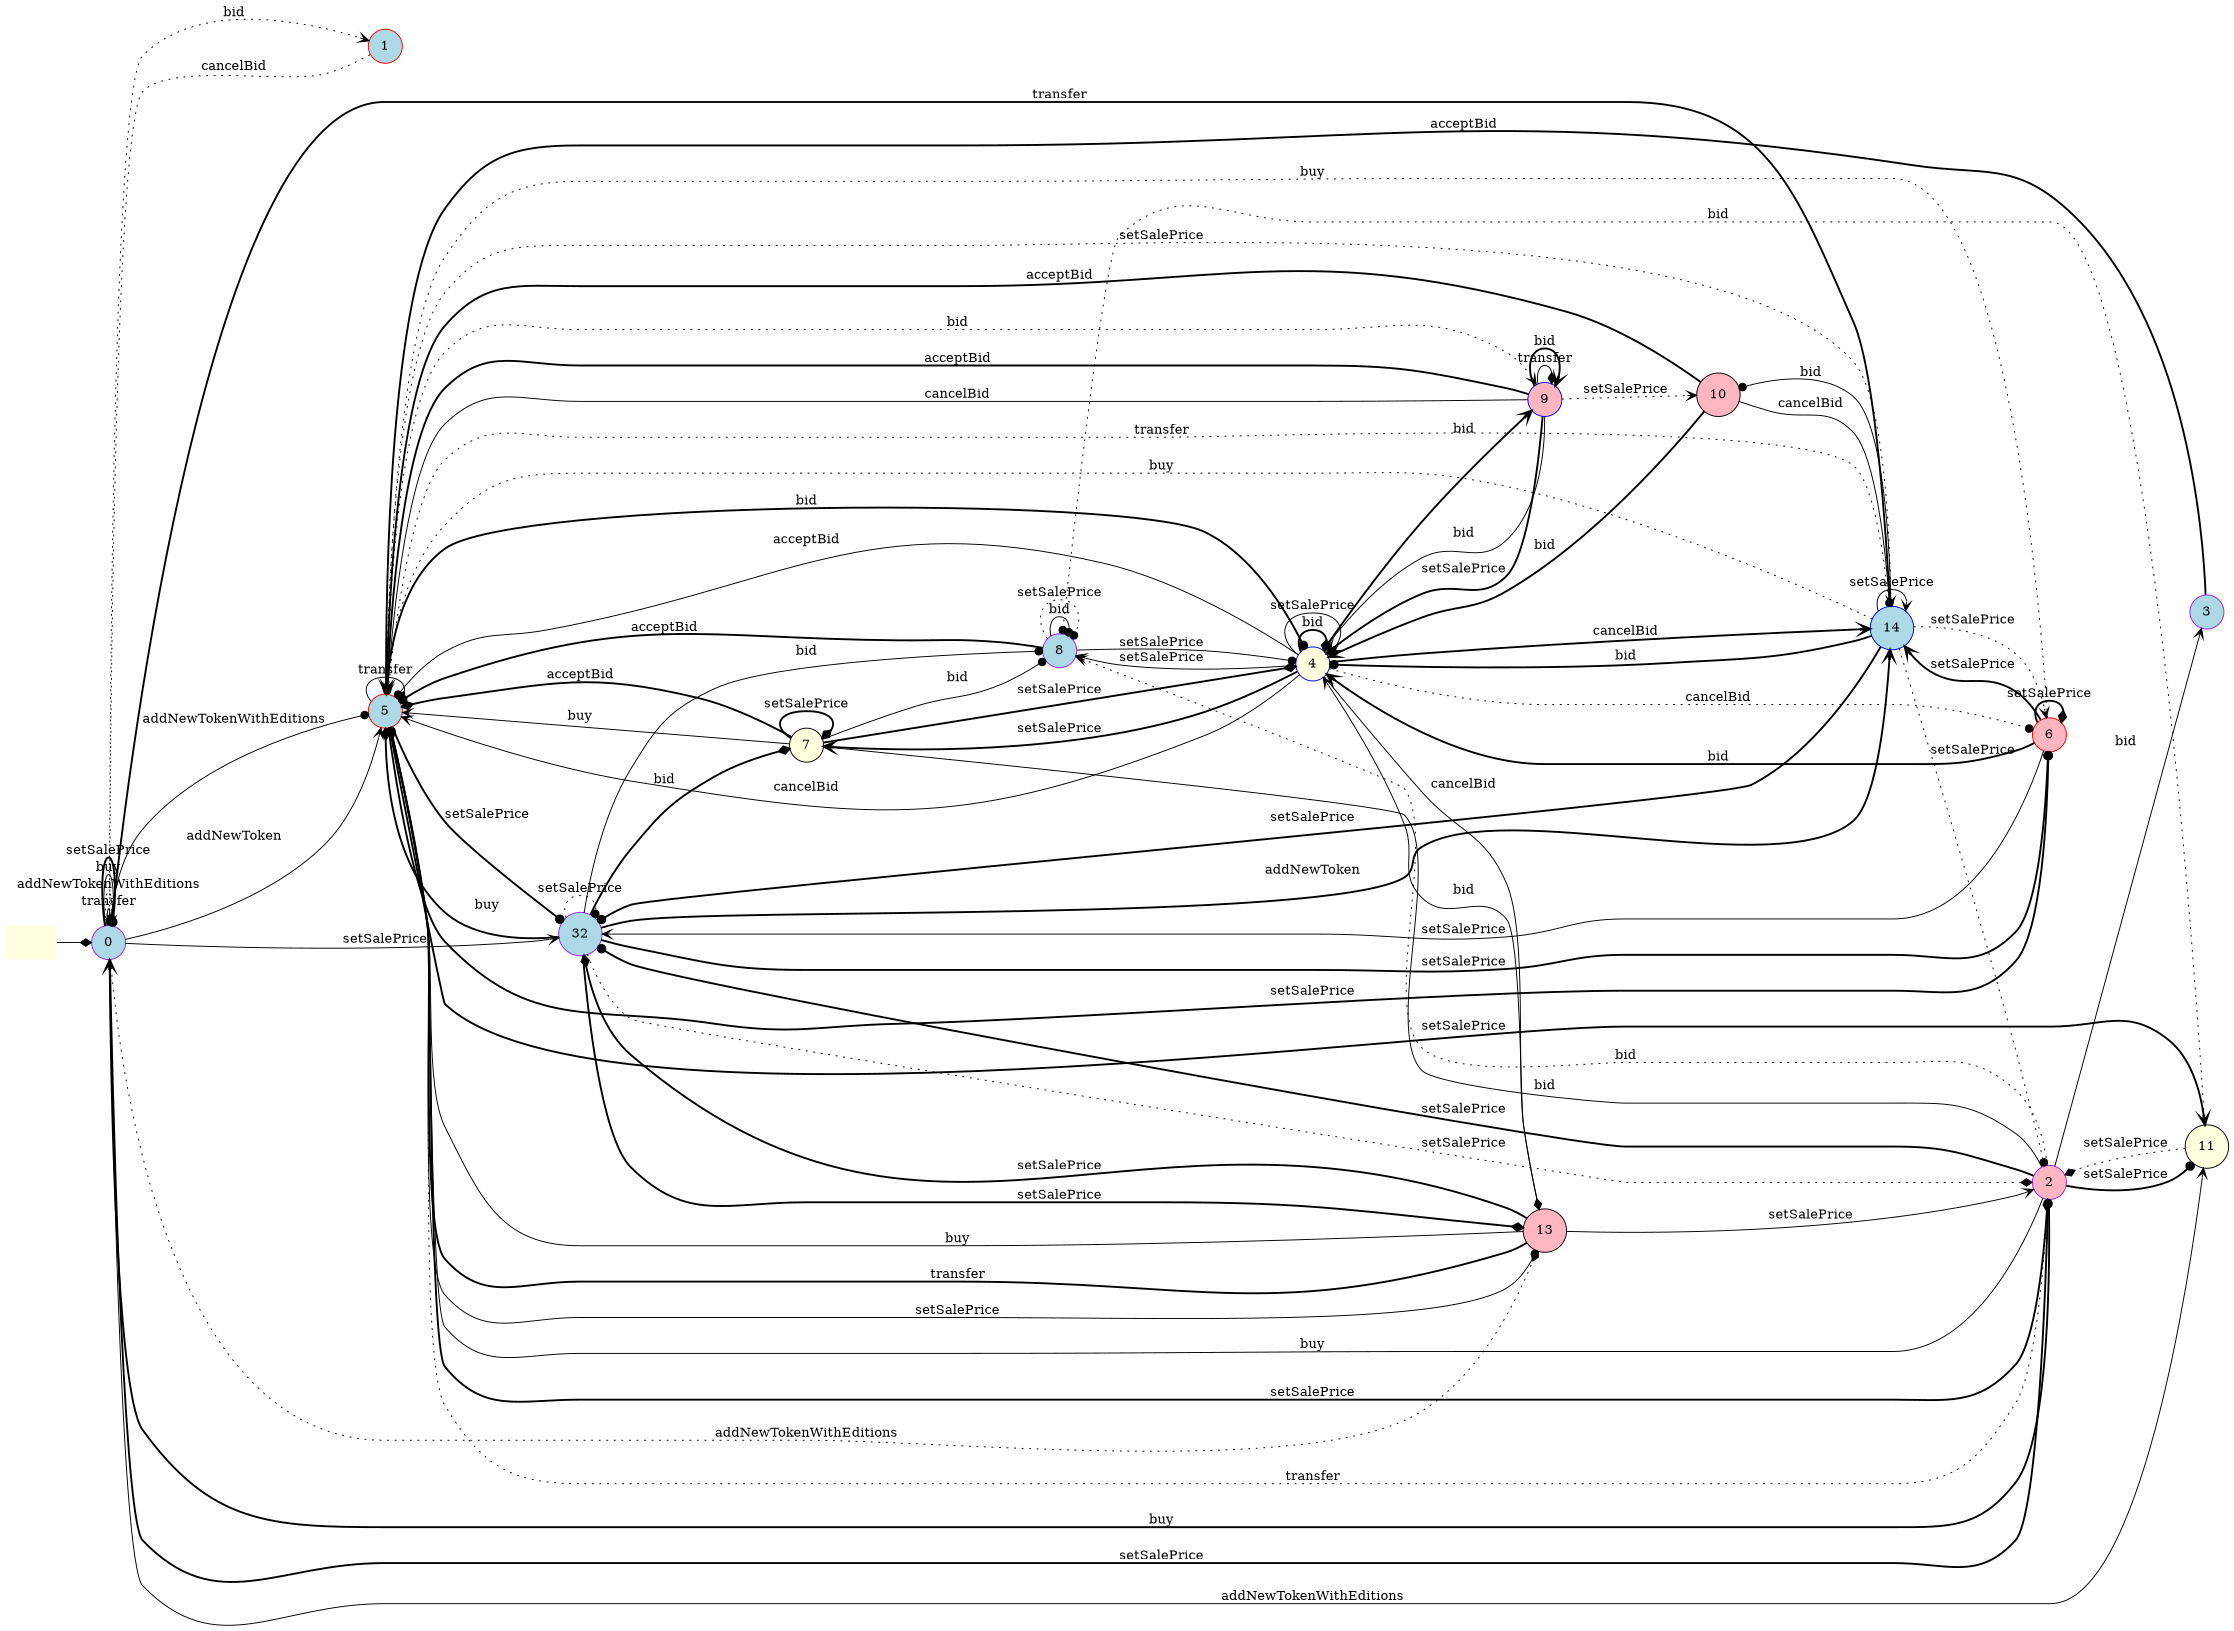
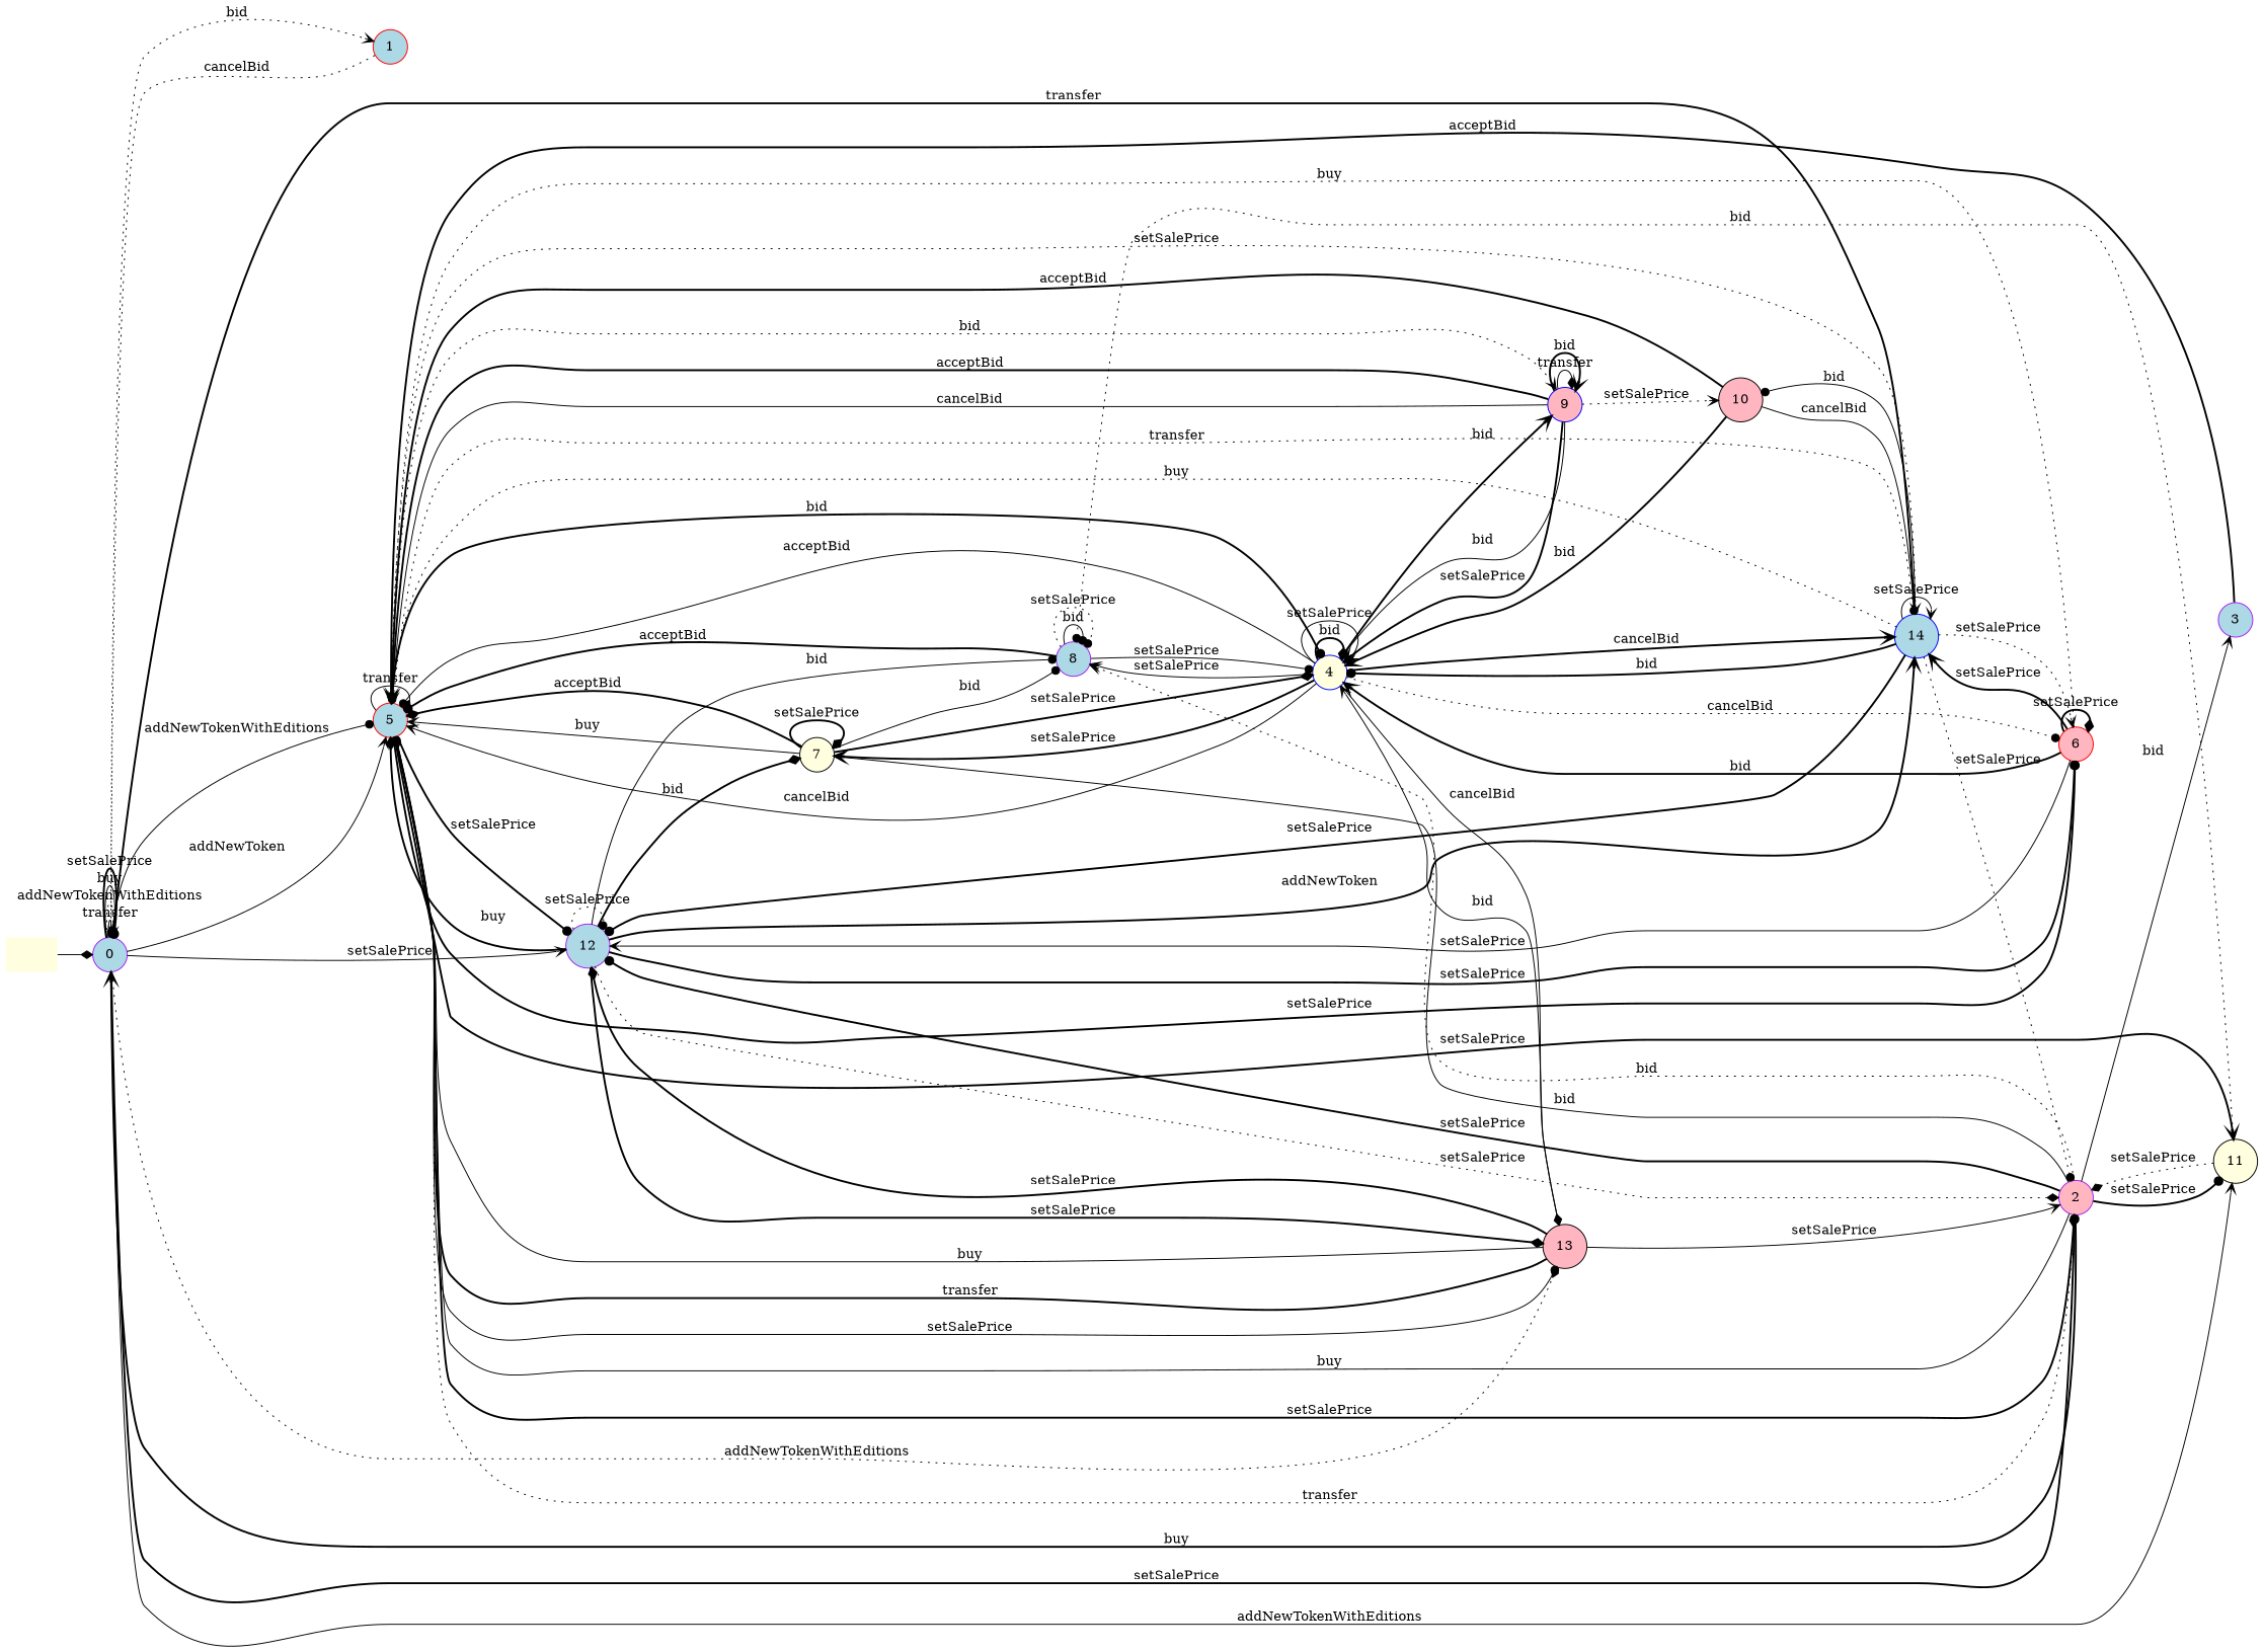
  digraph {
    rankdir=LR
    node [color=black fillcolor=lightblue shape=circle style=filled]
    edge [arrowhead=vee style=bold]
    "" [fillcolor=lightyellow shape=plaintext]
    n2 [color=purple label=0]
    n3 [color=red label=1]
    n4 [color=red label=5]
-   n5 [color=purple label=32]
+   n5 [color=purple label=12]
    n6 [color=purple fillcolor=lightpink label=2]
    n7 [fillcolor=lightpink label=13]
    n8 [fillcolor=lightyellow label=11]
    n9 [fillcolor=lightpink label=10]
    n10 [color=blue label=14]
    n11 [color=blue fillcolor=lightyellow label=4]
    n12 [color=red fillcolor=lightpink label=6]
    n13 [color=purple label=8]
    n14 [color=blue fillcolor=lightpink label=9]
    n15 [fillcolor=lightyellow label=7]
    n16 [color=purple label=3]
    "" -> n2 [arrowhead=diamond style=solid]
    n2 -> n2 [arrowhead=dot label=transfer style=solid]
    n2 -> n2 [label=addNewTokenWithEditions style=dotted]
    n2 -> n2 [arrowhead=diamond label=buy style=solid]
    n2 -> n2 [arrowhead=dot label=setSalePrice]
    n2 -> n3 [label=bid style=dotted]
    n2 -> n4 [label=addNewToken style=solid]
    n2 -> n4 [arrowhead=dot label=addNewTokenWithEditions style=solid]
    n2 -> n5 [label=setSalePrice style=solid]
    n2 -> n6 [arrowhead=dot label=setSalePrice]
    n2 -> n7 [arrowhead=diamond label=addNewTokenWithEditions style=dotted]
    n2 -> n8 [label=addNewTokenWithEditions style=solid]
    n3 -> n2 [arrowhead=diamond label=cancelBid style=dotted]
    n4 -> n4 [arrowhead=diamond label=transfer style=solid]
    n4 -> n5 [arrowhead=dot label=setSalePrice]
    n4 -> n6 [arrowhead=diamond label=setSalePrice]
    n4 -> n7 [arrowhead=dot label=setSalePrice style=solid]
    n4 -> n8 [label=setSalePrice]
    n4 -> n10 [label=setSalePrice style=dotted]
    n4 -> n11 [arrowhead=dot label=bid]
    n4 -> n12 [arrowhead=dot label=setSalePrice]
    n4 -> n14 [label=bid style=dotted]
    n5 -> n4 [arrowhead=diamond label=buy]
    n5 -> n5 [arrowhead=dot label=setSalePrice style=dotted]
    n5 -> n6 [arrowhead=diamond label=setSalePrice style=dotted]
    n5 -> n7 [arrowhead=diamond label=setSalePrice]
    n5 -> n10 [label=addNewToken]
    n5 -> n12 [arrowhead=dot label=setSalePrice]
    n5 -> n13 [arrowhead=dot label=bid style=solid]
    n5 -> n15 [arrowhead=diamond label=bid]
    n6 -> n2 [label=buy]
    n6 -> n4 [arrowhead=diamond label=transfer style=dotted]
    n6 -> n4 [arrowhead=diamond label=buy style=solid]
    n6 -> n5 [arrowhead=dot label=setSalePrice]
    n6 -> n8 [arrowhead=dot label=setSalePrice]
    n6 -> n13 [label=bid style=dotted]
    n6 -> n15 [label=bid style=solid]
    n6 -> n16 [label=bid style=solid]
    n7 -> n4 [arrowhead=dot label=transfer]
    n7 -> n4 [arrowhead=dot label=buy style=solid]
    n7 -> n5 [arrowhead=diamond label=setSalePrice]
    n7 -> n6 [label=setSalePrice style=solid]
    n7 -> n11 [label=bid style=solid]
    n8 -> n6 [arrowhead=diamond label=setSalePrice style=dotted]
    n8 -> n13 [arrowhead=dot label=bid style=dotted]
    n9 -> n4 [arrowhead=diamond label=acceptBid]
    n9 -> n10 [arrowhead=dot label=cancelBid style=solid]
    n9 -> n11 [label=bid]
    n10 -> n2 [arrowhead=diamond label=transfer]
    n10 -> n4 [label=transfer style=dotted]
    n10 -> n4 [arrowhead=dot label=buy style=dotted]
    n10 -> n5 [arrowhead=dot label=setSalePrice]
    n10 -> n6 [arrowhead=dot label=setSalePrice style=dotted]
    n10 -> n9 [arrowhead=dot label=bid style=solid]
    n10 -> n10 [label=setSalePrice style=solid]
    n10 -> n11 [arrowhead=dot label=bid]
    n10 -> n12 [label=setSalePrice style=dotted]
    n11 -> n4 [arrowhead=dot label=acceptBid style=solid]
    n11 -> n4 [label=cancelBid style=solid]
    n11 -> n7 [arrowhead=diamond label=cancelBid style=solid]
    n11 -> n10 [label=cancelBid]
    n11 -> n11 [arrowhead=diamond label=bid]
    n11 -> n11 [label=setSalePrice style=solid]
    n11 -> n12 [arrowhead=dot label=cancelBid style=dotted]
    n11 -> n13 [label=setSalePrice style=solid]
    n11 -> n14 [label=bid]
    n11 -> n15 [label=setSalePrice]
    n12 -> n4 [label=buy style=dotted]
    n12 -> n5 [label=setSalePrice style=solid]
    n12 -> n10 [label=setSalePrice]
    n12 -> n11 [label=bid]
    n12 -> n12 [arrowhead=diamond label=setSalePrice]
    n13 -> n4 [arrowhead=dot label=acceptBid]
    n13 -> n11 [arrowhead=dot label=setSalePrice style=solid]
    n13 -> n13 [arrowhead=dot label=bid style=solid]
    n13 -> n13 [arrowhead=dot label=setSalePrice style=dotted]
    n14 -> n4 [label=acceptBid]
    n14 -> n4 [arrowhead=diamond label=cancelBid style=solid]
    n14 -> n9 [label=setSalePrice style=dotted]
    n14 -> n11 [arrowhead=diamond label=bid style=solid]
    n14 -> n11 [label=setSalePrice]
    n14 -> n14 [arrowhead=diamond label=transfer style=solid]
    n14 -> n14 [label=bid]
    n15 -> n4 [arrowhead=diamond label=acceptBid]
    n15 -> n4 [label=buy style=solid]
    n15 -> n11 [arrowhead=diamond label=setSalePrice]
    n15 -> n13 [arrowhead=dot label=bid style=solid]
    n15 -> n15 [arrowhead=diamond label=setSalePrice]
    n16 -> n4 [label=acceptBid]
  }
